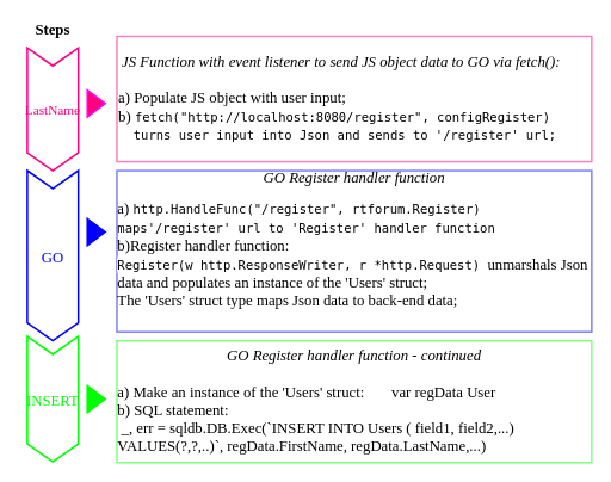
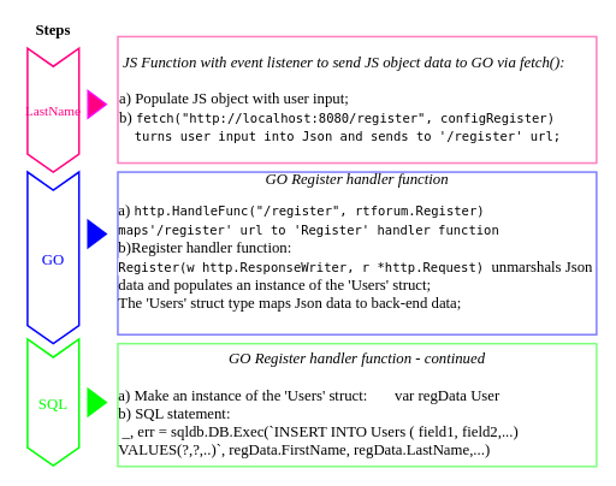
  <mxCell id="0" />
  <mxCell id="1" parent="0" />
  <mxCell id="2" value="Steps" style="swimlane;childLayout=stackLayout;horizontal=1;fillColor=none;horizontalStack=1;resizeParent=1;resizeParentMax=0;resizeLast=0;collapsible=0;strokeColor=none;stackBorder=10;stackSpacing=-12;resizable=1;align=center;points=[];fontColor=#000000;fontFamily=Times New Roman;fontSize=17;" parent="1" vertex="1"><mxGeometry x="20" y="20" width="77" height="180" as="geometry" /></mxCell>
  <mxCell id="3" value="LastName" style="shape=step;perimeter=stepPerimeter;fixedSize=1;points=[];fontFamily=Times New Roman;fontSize=15;strokeColor=#FF0080;fillColor=#FFFFFF;direction=south;strokeWidth=2;fontColor=#FF0080;" parent="2" vertex="1"><mxGeometry x="10" y="33" width="57" height="137" as="geometry" /></mxCell>
  <mxCell id="4" value="GO" style="shape=step;perimeter=stepPerimeter;fixedSize=1;points=[];fontFamily=Times New Roman;fontSize=17;strokeColor=#0000FF;fillColor=#FFFFFF;direction=south;strokeWidth=2;fontColor=#0000FF;" parent="1" vertex="1"><mxGeometry x="30" y="190" width="57" height="190" as="geometry" /></mxCell>
- <mxCell id="5" value="INSERT" style="shape=step;perimeter=stepPerimeter;fixedSize=1;points=[];fontFamily=Times New Roman;fontSize=17;strokeColor=#00FF00;fillColor=#FFFFFF;direction=south;strokeWidth=2;fontColor=#00FF00;" parent="1" vertex="1"><mxGeometry x="30" y="375" width="57" height="140" as="geometry" /></mxCell>
+ <mxCell id="5" value="SQL" style="shape=step;perimeter=stepPerimeter;fixedSize=1;points=[];fontFamily=Times New Roman;fontSize=17;strokeColor=#00FF00;fillColor=#FFFFFF;direction=south;strokeWidth=2;fontColor=#00FF00;" parent="1" vertex="1"><mxGeometry x="30" y="375" width="57" height="140" as="geometry" /></mxCell>
  <mxCell id="6" value="&lt;div style=&quot;text-align: center&quot;&gt;&lt;span style=&quot;background-color: rgb(255 , 255 , 255)&quot;&gt;&lt;font color=&quot;#000000&quot;&gt;&lt;i&gt;JS Function with event listener to send JS object data to GO via fetch():&lt;/i&gt;&lt;/font&gt;&lt;/span&gt;&lt;/div&gt;&lt;div style=&quot;text-align: center&quot;&gt;&lt;span style=&quot;background-color: rgb(255 , 255 , 255)&quot;&gt;&lt;font color=&quot;#000000&quot;&gt;&lt;br&gt;&lt;/font&gt;&lt;/span&gt;&lt;/div&gt;&lt;span style=&quot;background-color: rgb(255 , 255 , 255)&quot;&gt;&lt;font color=&quot;#000000&quot;&gt;a) Populate JS object with user input;&lt;br&gt;b)&amp;nbsp;&lt;span style=&quot;font-family: &amp;#34;droid sans mono&amp;#34; , &amp;#34;monospace&amp;#34; , monospace ; font-size: 14px&quot;&gt;fetch&lt;/span&gt;&lt;span style=&quot;font-family: &amp;#34;droid sans mono&amp;#34; , &amp;#34;monospace&amp;#34; , monospace ; font-size: 14px&quot;&gt;(&lt;/span&gt;&lt;span style=&quot;font-family: &amp;#34;droid sans mono&amp;#34; , &amp;#34;monospace&amp;#34; , monospace ; font-size: 14px&quot;&gt;&quot;http://localhost:8080/register&quot;&lt;/span&gt;&lt;span style=&quot;font-family: &amp;#34;droid sans mono&amp;#34; , &amp;#34;monospace&amp;#34; , monospace ; font-size: 14px&quot;&gt;, &lt;/span&gt;&lt;span style=&quot;font-family: &amp;#34;droid sans mono&amp;#34; , &amp;#34;monospace&amp;#34; , monospace ; font-size: 14px&quot;&gt;configRegister&lt;/span&gt;&lt;/font&gt;&lt;span style=&quot;font-family: &amp;#34;droid sans mono&amp;#34; , &amp;#34;monospace&amp;#34; , monospace ; font-size: 14px&quot;&gt;&lt;font color=&quot;#000000&quot;&gt;)&lt;br&gt;&amp;nbsp; turns user input into Json and sends to '/register' url;&amp;nbsp;&lt;/font&gt;&lt;br&gt;&lt;/span&gt;&lt;/span&gt;" style="html=1;whiteSpace=wrap;container=1;recursiveResize=0;collapsible=0;fontFamily=Times New Roman;fontSize=17;fontColor=#994C00;strokeColor=#FF0080;strokeWidth=2;fillColor=#FFFFFF;opacity=50;align=left;" parent="1" vertex="1"><mxGeometry x="130" y="40" width="530" height="140" as="geometry" /></mxCell>
  <mxCell id="7" value="" style="triangle;html=1;whiteSpace=wrap;fontFamily=Times New Roman;fontSize=17;fontColor=#FF0080;strokeColor=#FF00FF;strokeWidth=2;fillColor=#FF0080;labelBackgroundColor=#FF0080;" parent="1" vertex="1"><mxGeometry x="97" y="100" width="20" height="30" as="geometry" /></mxCell>
  <mxCell id="8" value="&lt;p style=&quot;line-height: 1&quot;&gt;&lt;span style=&quot;color: rgb(0 , 0 , 0)&quot;&gt;&lt;br&gt;&lt;i&gt;GO Register handler function&lt;/i&gt;&lt;br&gt;&lt;/span&gt;&lt;/p&gt;&lt;div style=&quot;text-align: left&quot;&gt;&lt;font color=&quot;#000000&quot;&gt;a)&lt;/font&gt;&amp;nbsp;&lt;span style=&quot;color: rgb(153 , 76 , 0) ; background-color: rgb(255 , 255 , 255)&quot;&gt;&lt;font color=&quot;#000000&quot;&gt;&lt;span style=&quot;font-family: &amp;#34;droid sans mono&amp;#34; , &amp;#34;monospace&amp;#34; , monospace ; font-size: 14px&quot;&gt;http.&lt;/span&gt;&lt;span style=&quot;font-family: &amp;#34;droid sans mono&amp;#34; , &amp;#34;monospace&amp;#34; , monospace ; font-size: 14px&quot;&gt;HandleFunc&lt;/span&gt;&lt;span style=&quot;font-family: &amp;#34;droid sans mono&amp;#34; , &amp;#34;monospace&amp;#34; , monospace ; font-size: 14px&quot;&gt;(&lt;/span&gt;&lt;span style=&quot;font-family: &amp;#34;droid sans mono&amp;#34; , &amp;#34;monospace&amp;#34; , monospace ; font-size: 14px&quot;&gt;&quot;/register&quot;&lt;/span&gt;&lt;span style=&quot;font-family: &amp;#34;droid sans mono&amp;#34; , &amp;#34;monospace&amp;#34; , monospace ; font-size: 14px&quot;&gt;, rtforum.Register)&lt;/span&gt;&lt;/font&gt;&lt;/span&gt;&lt;/div&gt;&lt;span style=&quot;background-color: rgb(255 , 255 , 255)&quot;&gt;&lt;div style=&quot;text-align: left&quot;&gt;&lt;span style=&quot;font-family: &amp;#34;droid sans mono&amp;#34; , &amp;#34;monospace&amp;#34; , monospace ; font-size: 14px ; color: rgb(0 , 0 , 0) ; line-height: 1&quot;&gt;maps'/register' url to 'Register' handler function&lt;/span&gt;&lt;/div&gt;&lt;/span&gt;&lt;font color=&quot;#000000&quot;&gt;&lt;div style=&quot;text-align: left&quot;&gt;&lt;font color=&quot;#000000&quot;&gt;b)Register&amp;nbsp;&lt;/font&gt;&lt;span&gt;handler function:&lt;/span&gt;&lt;/div&gt;&lt;/font&gt;&lt;font color=&quot;#000000&quot;&gt;&lt;div style=&quot;text-align: left&quot;&gt;&lt;font color=&quot;#000000&quot;&gt;&lt;span style=&quot;background-color: rgb(255 , 255 , 255)&quot;&gt;&lt;span style=&quot;font-family: &amp;#34;droid sans mono&amp;#34; , &amp;#34;monospace&amp;#34; , monospace ; font-size: 14px&quot;&gt;Register&lt;/span&gt;&lt;span style=&quot;font-family: &amp;#34;droid sans mono&amp;#34; , &amp;#34;monospace&amp;#34; , monospace ; font-size: 14px&quot;&gt;(w http.ResponseWriter, r &lt;/span&gt;&lt;span style=&quot;font-family: &amp;#34;droid sans mono&amp;#34; , &amp;#34;monospace&amp;#34; , monospace ; font-size: 14px&quot;&gt;*&lt;/span&gt;&lt;span style=&quot;font-family: &amp;#34;droid sans mono&amp;#34; , &amp;#34;monospace&amp;#34; , monospace ; font-size: 14px&quot;&gt;http.Request)&lt;/span&gt;&lt;/span&gt;&lt;/font&gt;&lt;span style=&quot;color: rgb(255 , 255 , 255) ; font-family: &amp;#34;droid sans mono&amp;#34; , &amp;#34;monospace&amp;#34; , monospace ; font-size: 14px ; background-color: rgb(255 , 255 , 255)&quot;&gt; &lt;/span&gt;&lt;span&gt;unmarshals Json data and populates an instance of the 'Users' struct;&lt;/span&gt;&lt;/div&gt;&lt;/font&gt;&lt;font color=&quot;#000000&quot;&gt;&lt;div style=&quot;text-align: left&quot;&gt;&lt;font color=&quot;#000000&quot;&gt;The 'Users'&amp;nbsp;&lt;/font&gt;&lt;span&gt;struct type&amp;nbsp;&lt;/span&gt;&lt;font color=&quot;#000000&quot;&gt;maps&amp;nbsp;&lt;/font&gt;&lt;span&gt;Json data to&amp;nbsp;&lt;/span&gt;&lt;font color=&quot;#000000&quot;&gt;back-end data;&lt;/font&gt;&lt;/div&gt;&lt;/font&gt;&lt;br&gt;&lt;font color=&quot;#000000&quot;&gt;&lt;br&gt;&lt;/font&gt;&lt;p&gt;&lt;/p&gt;" style="html=1;whiteSpace=wrap;container=1;recursiveResize=0;collapsible=0;fontFamily=Times New Roman;fontSize=17;fontColor=#994C00;strokeColor=#0000FF;strokeWidth=2;fillColor=#FFFFFF;opacity=50;" parent="1" vertex="1"><mxGeometry x="130" y="190" width="530" height="180" as="geometry" /></mxCell>
  <mxCell id="9" value="" style="triangle;html=1;whiteSpace=wrap;fontFamily=Times New Roman;fontSize=17;fontColor=#994C00;strokeColor=#0000FF;strokeWidth=2;fillColor=#0000FF;" parent="1" vertex="1"><mxGeometry x="97" y="243.5" width="20" height="30" as="geometry" /></mxCell>
  <mxCell id="10" value="&lt;font color=&quot;#000000&quot;&gt;&lt;i&gt;GO Register handler function - continued&lt;br&gt;&lt;/i&gt;&lt;br&gt;&lt;div style=&quot;text-align: left&quot;&gt;a) Make an instance of the 'Users' struct:&lt;span style=&quot;white-space: pre&quot;&gt;&#09;&lt;/span&gt;var regData User&lt;/div&gt;&lt;div style=&quot;text-align: left&quot;&gt;&lt;span&gt;b) SQL statement:&lt;/span&gt;&lt;/div&gt;&lt;div style=&quot;text-align: left&quot;&gt;&lt;span&gt;&amp;nbsp;_, err = sqldb.DB.Exec(`INSERT INTO Users ( field1, field2,...) VALUES(?,?,..)`, regData.FirstName, regData.LastName,...)&amp;nbsp;&lt;/span&gt;&lt;/div&gt;&lt;/font&gt;" style="html=1;whiteSpace=wrap;container=1;recursiveResize=0;collapsible=0;fontFamily=Times New Roman;fontSize=17;fontColor=#994C00;strokeColor=#00FF00;strokeWidth=2;fillColor=#FFFFFF;opacity=50;" parent="1" vertex="1"><mxGeometry x="130" y="380" width="530" height="136" as="geometry" /></mxCell>
  <mxCell id="11" value="" style="triangle;html=1;whiteSpace=wrap;fontFamily=Times New Roman;fontSize=17;fontColor=#994C00;strokeColor=#00FF00;strokeWidth=2;fillColor=#00FF00;" parent="1" vertex="1"><mxGeometry x="97" y="430" width="20" height="30" as="geometry" /></mxCell>
